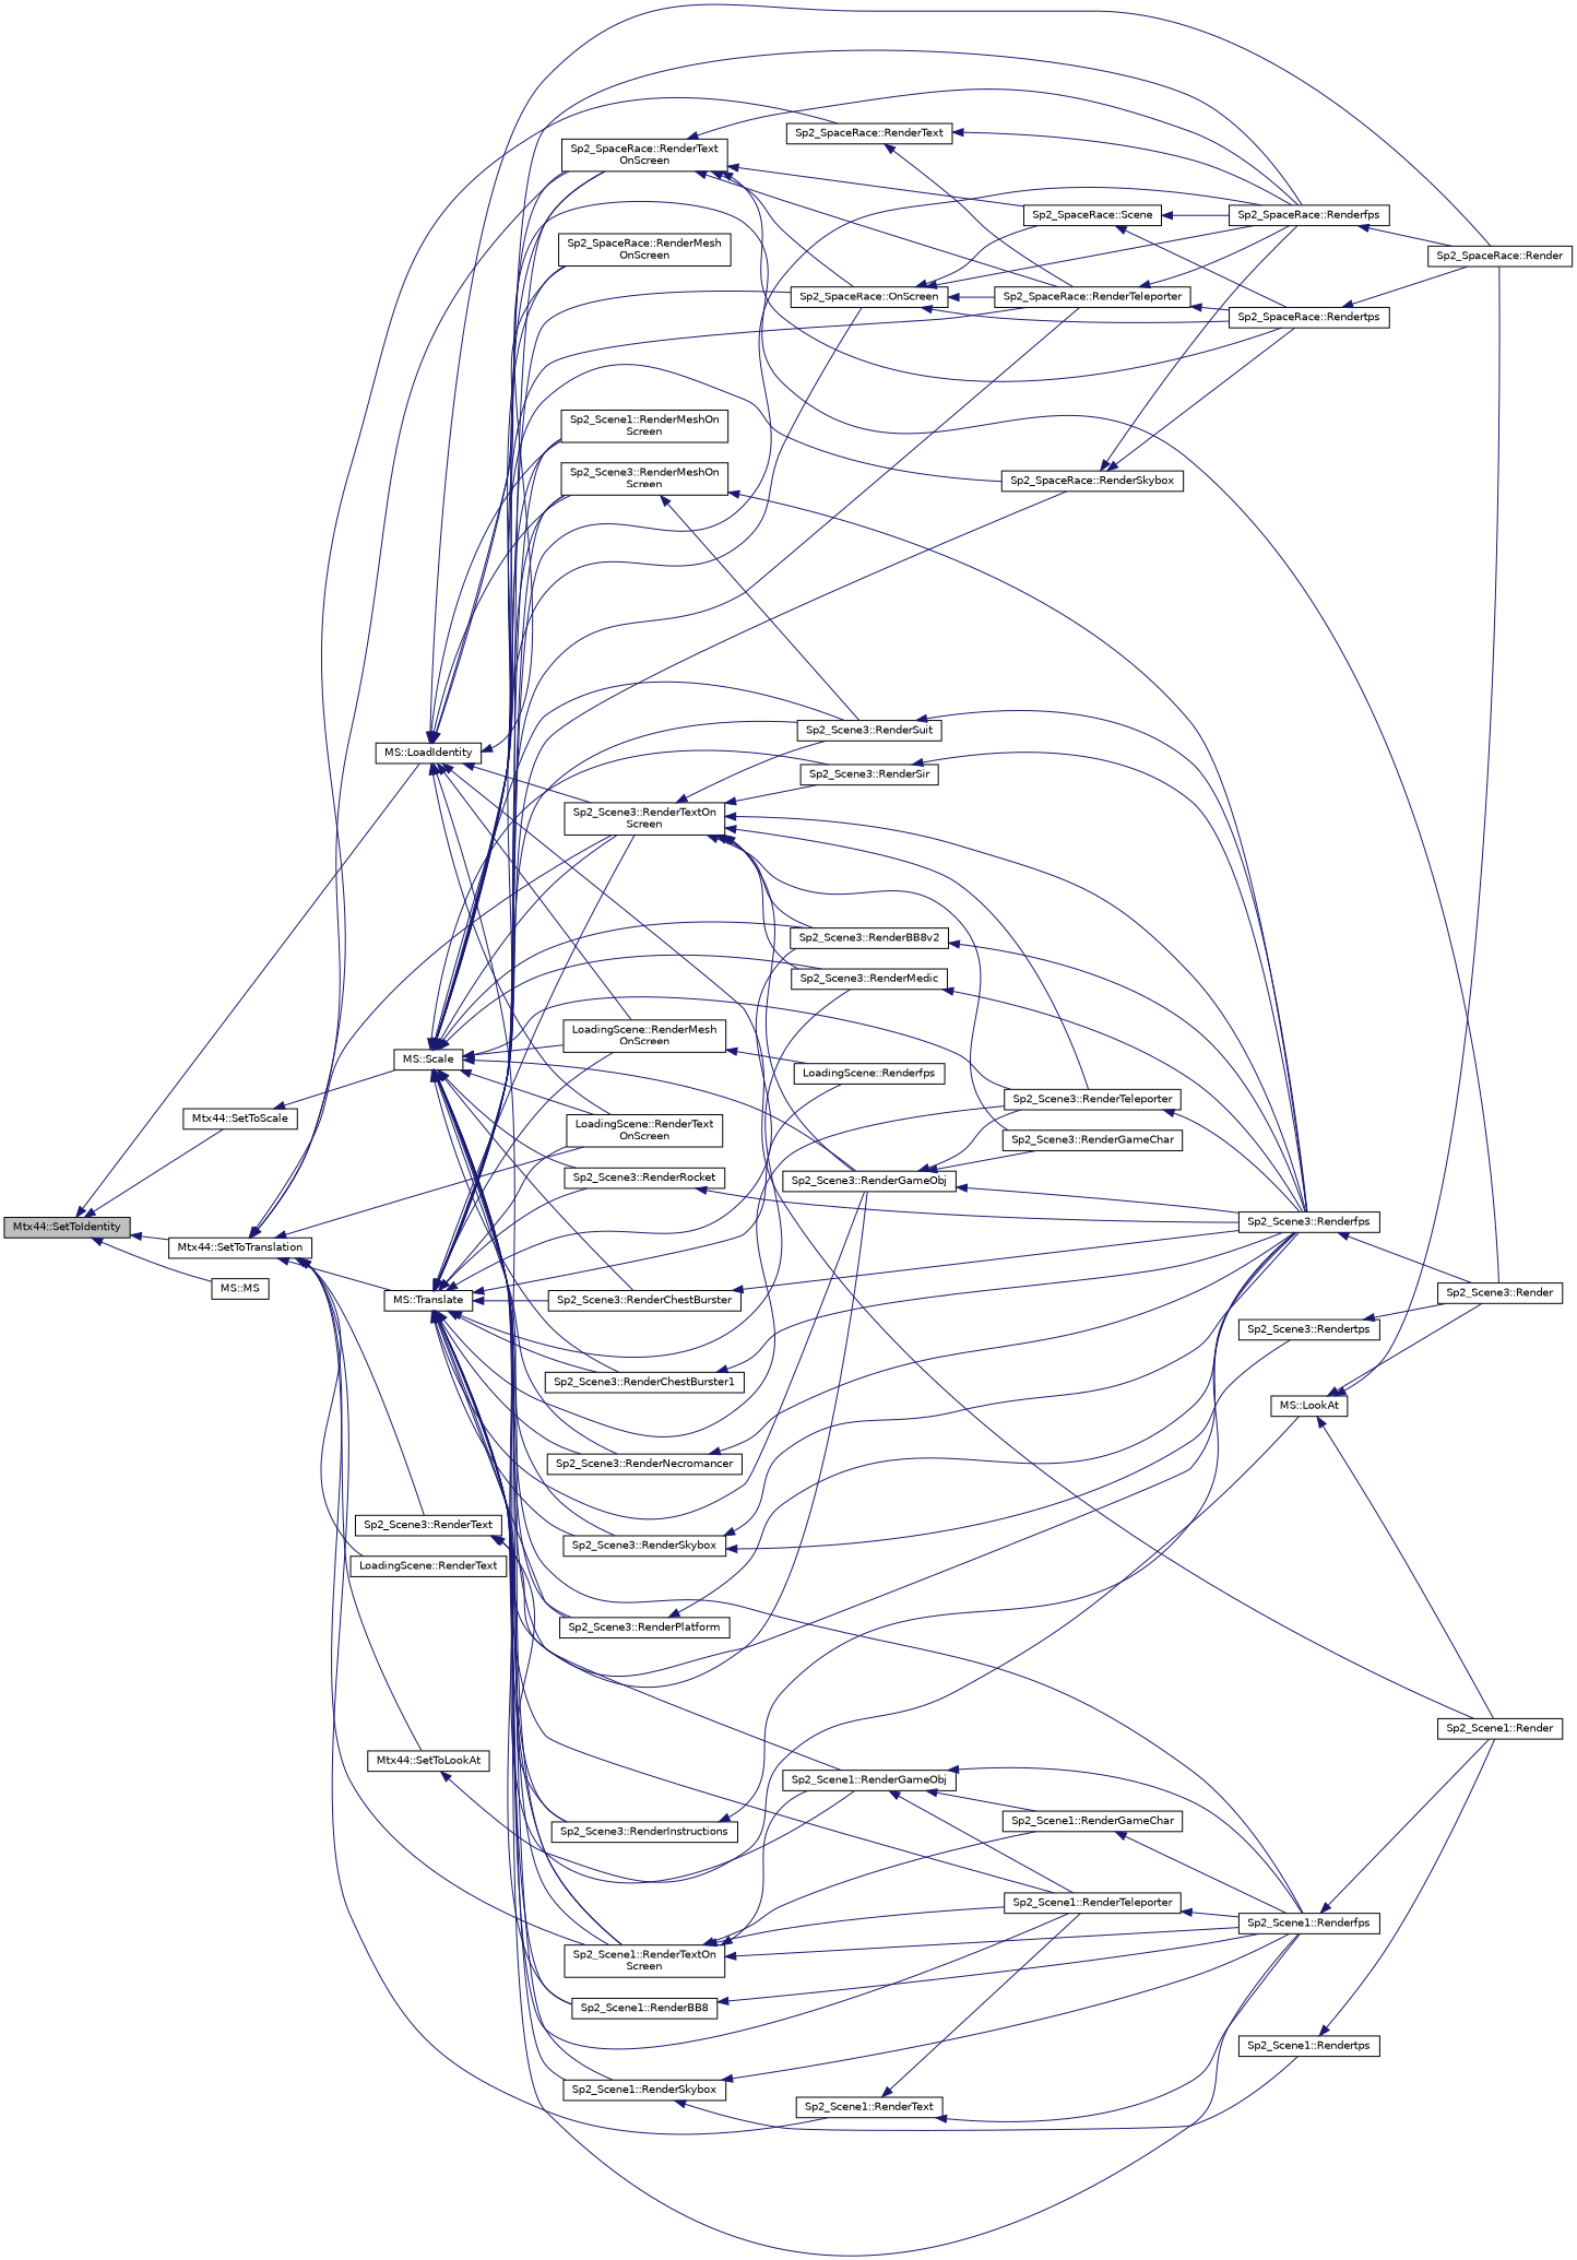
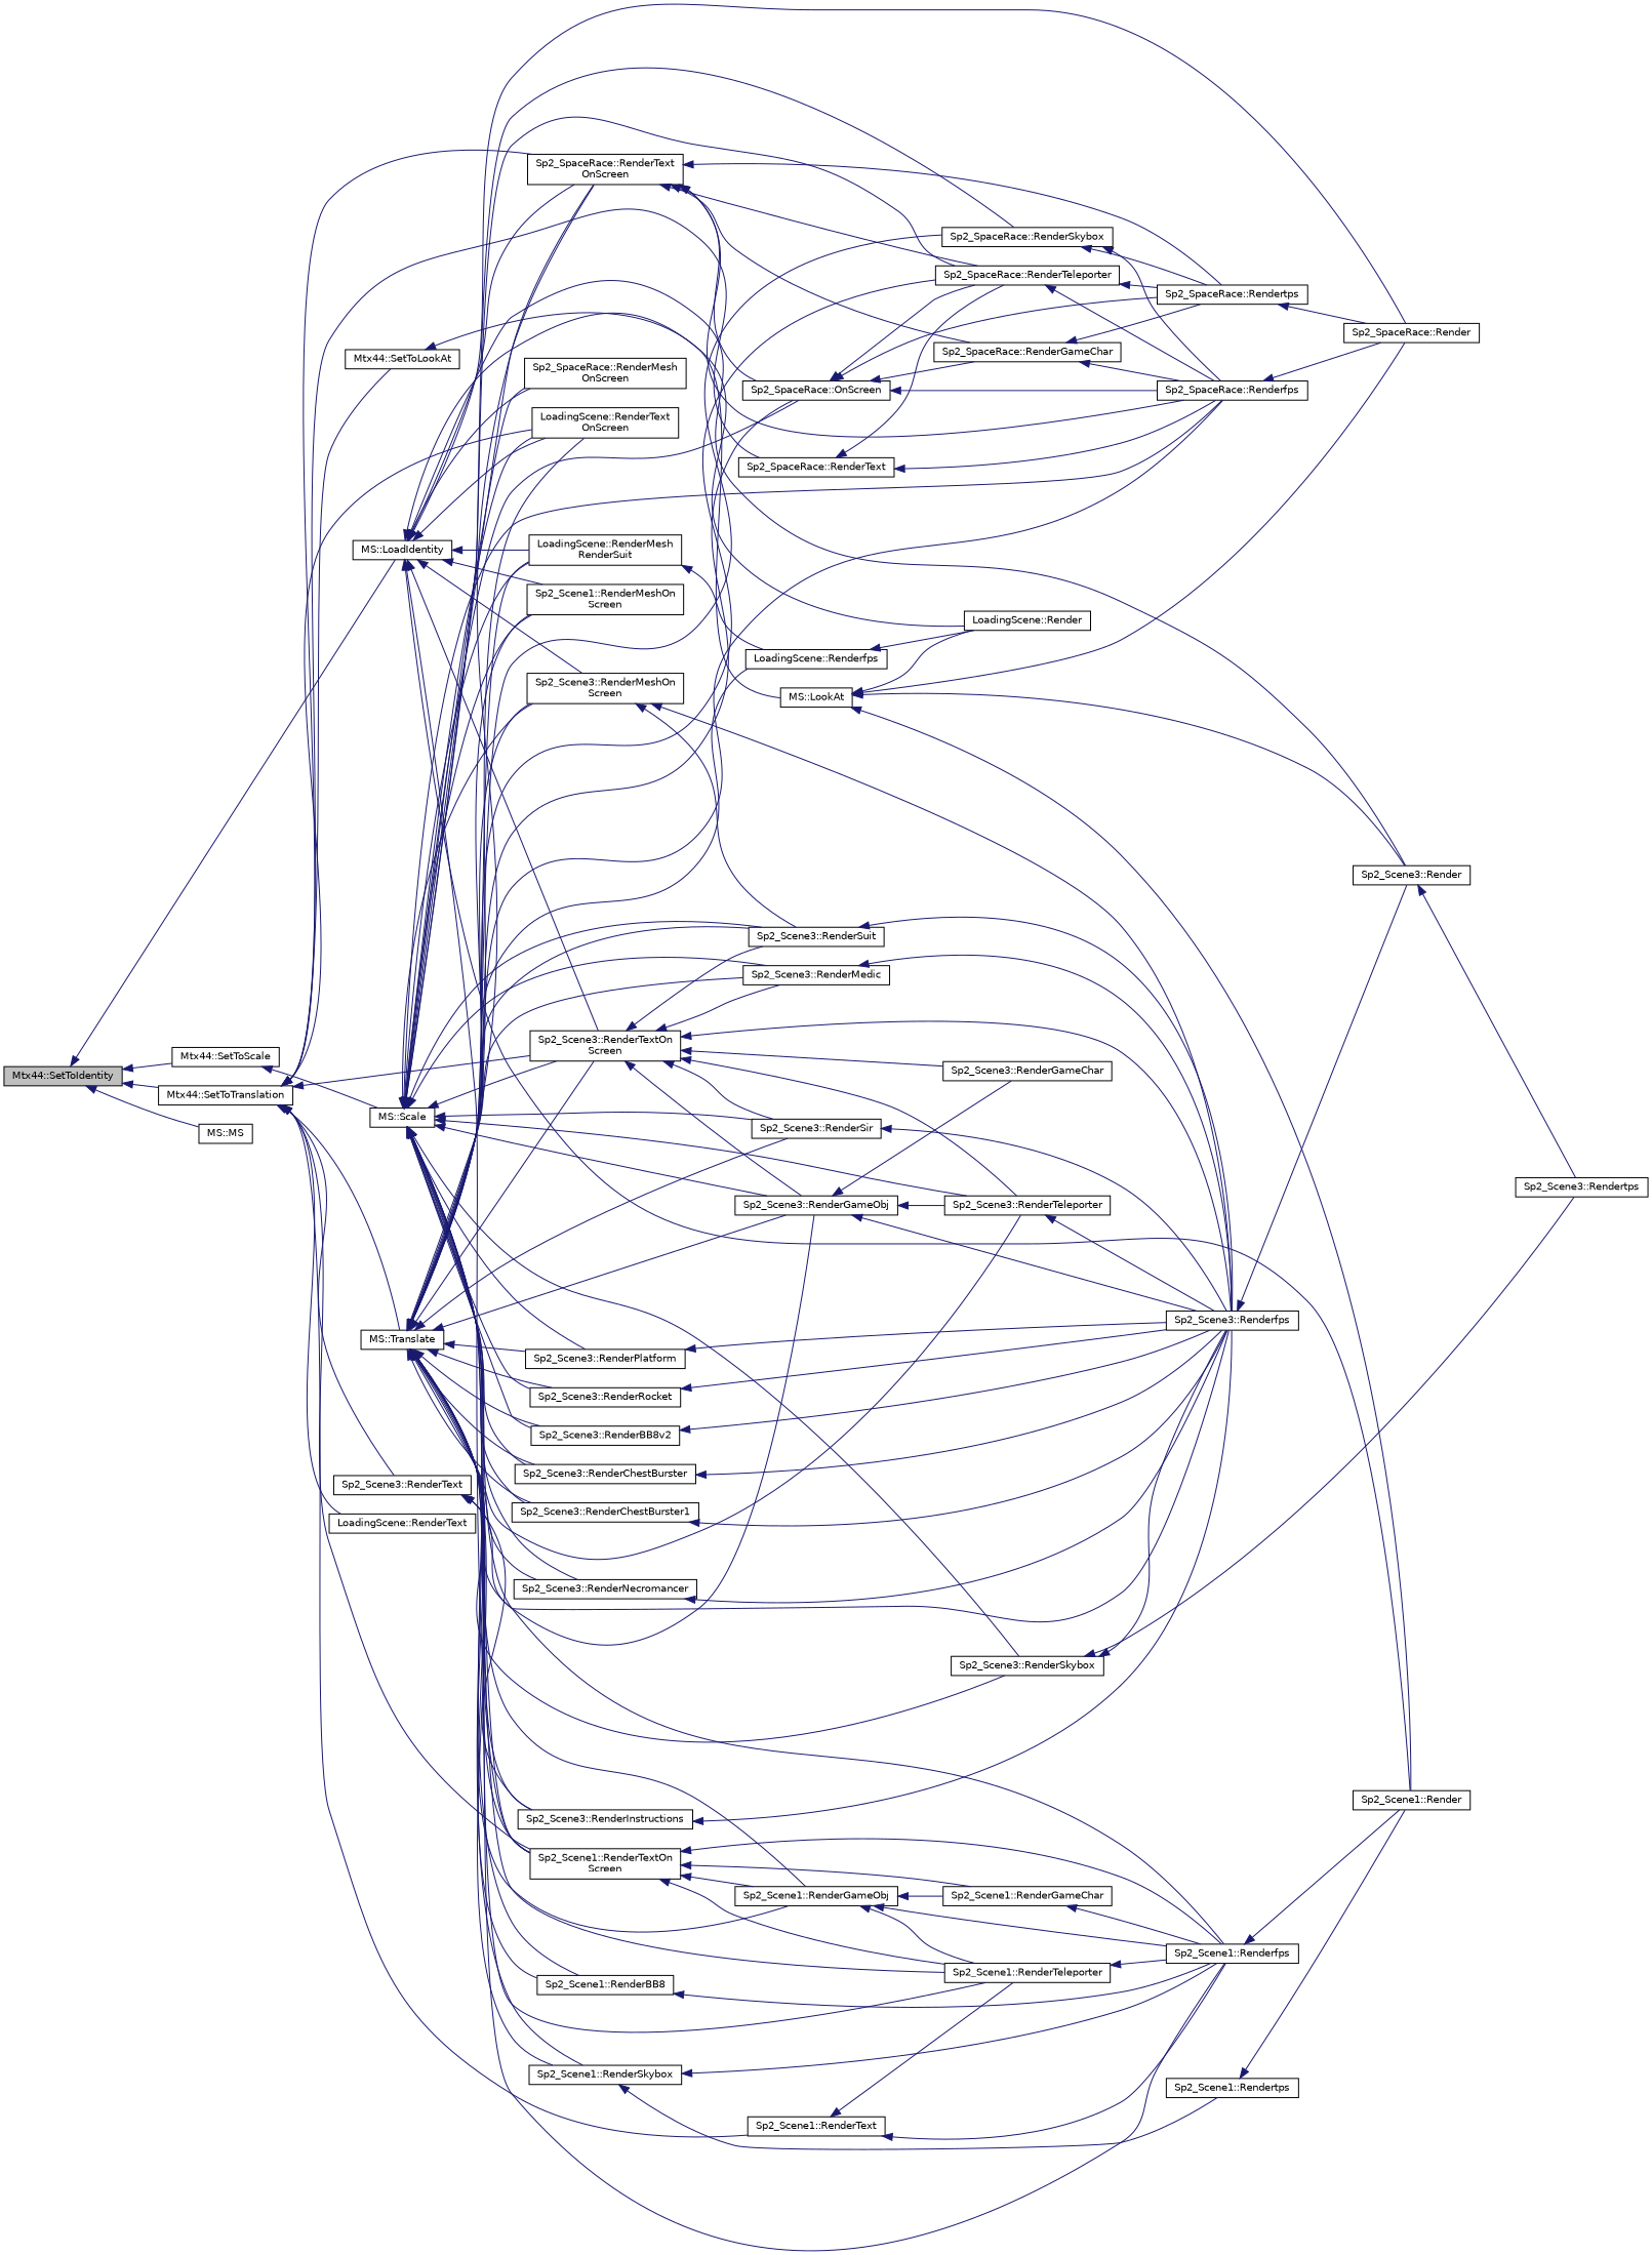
  digraph {
    rankdir=LR
    node [color=black fontname=Helvetica fontsize=10 shape=record]
    edge [color=midnightblue dir=back fontname=Helvetica fontsize=10 labelfontname=Helvetica labelfontsize=10 style=solid]
    n1 [fillcolor=grey75 fontcolor=black height=0.2 label="Mtx44::SetToIdentity" style=filled width=0.4]
    n2 [height=0.2 label="MS::LoadIdentity" width=0.4]
    n3 [height=0.2 label="MS::MS" width=0.4]
    n4 [height=0.2 label="Mtx44::SetToScale" width=0.4]
    n5 [height=0.2 label="Mtx44::SetToTranslation" width=0.4]
+   n6 [height=0.2 label="LoadingScene::Render" width=0.4]
    n7 [height=0.2 label="Sp2_Scene1::Render" width=0.4]
    n8 [height=0.2 label="Sp2_Scene3::Render" width=0.4]
    n9 [height=0.2 label="Sp2_SpaceRace::Render" width=0.4]
-   n10 [height=0.2 label="LoadingScene::RenderMesh\lOnScreen" width=0.4]
+   n10 [height=0.2 label="LoadingScene::RenderMesh\lRenderSuit" width=0.4]
    n11 [height=0.2 label="Sp2_Scene1::RenderMeshOn\lScreen" width=0.4]
    n12 [height=0.2 label="Sp2_SpaceRace::RenderMesh\lOnScreen" width=0.4]
    n13 [height=0.2 label="Sp2_Scene3::RenderMeshOn\lScreen" width=0.4]
    n14 [height=0.2 label="LoadingScene::RenderText\lOnScreen" width=0.4]
    n15 [height=0.2 label="Sp2_Scene1::RenderTextOn\lScreen" width=0.4]
    n16 [height=0.2 label="Sp2_SpaceRace::RenderText\lOnScreen" width=0.4]
    n17 [height=0.2 label="Sp2_Scene3::RenderTextOn\lScreen" width=0.4]
    n18 [height=0.2 label="MS::Scale" width=0.4]
    n19 [height=0.2 label="MS::Translate" width=0.4]
    n20 [height=0.2 label="Mtx44::SetToLookAt" width=0.4]
    n21 [height=0.2 label="LoadingScene::RenderText" width=0.4]
    n22 [height=0.2 label="Sp2_Scene1::RenderText" width=0.4]
    n23 [height=0.2 label="Sp2_Scene3::RenderText" width=0.4]
    n24 [height=0.2 label="Sp2_SpaceRace::RenderText" width=0.4]
    n25 [height=0.2 label="LoadingScene::Renderfps" width=0.4]
    n26 [height=0.2 label="Sp2_Scene3::RenderSuit" width=0.4]
    n27 [height=0.2 label="Sp2_Scene3::Renderfps" width=0.4]
    n28 [height=0.2 label="Sp2_Scene1::RenderGameObj" width=0.4]
    n29 [height=0.2 label="Sp2_Scene1::RenderTeleporter" width=0.4]
    n30 [height=0.2 label="Sp2_Scene1::Renderfps" width=0.4]
    n31 [height=0.2 label="Sp2_Scene1::RenderGameChar" width=0.4]
    n32 [height=0.2 label="Sp2_SpaceRace::OnScreen" width=0.4]
-   n33 [height=0.2 label="Sp2_SpaceRace::Scene" width=0.4]
+   n33 [height=0.2 label="Sp2_SpaceRace::RenderGameChar" width=0.4]
    n34 [height=0.2 label="Sp2_SpaceRace::Renderfps" width=0.4]
    n35 [height=0.2 label="Sp2_SpaceRace::Rendertps" width=0.4]
    n36 [height=0.2 label="Sp2_SpaceRace::RenderTeleporter" width=0.4]
    n37 [height=0.2 label="Sp2_Scene3::RenderGameObj" width=0.4]
    n38 [height=0.2 label="Sp2_Scene3::RenderGameChar" width=0.4]
    n39 [height=0.2 label="Sp2_Scene3::RenderTeleporter" width=0.4]
    n40 [height=0.2 label="Sp2_Scene3::RenderBB8v2" width=0.4]
    n41 [height=0.2 label="Sp2_Scene3::RenderSir" width=0.4]
    n42 [height=0.2 label="Sp2_Scene3::RenderMedic" width=0.4]
    n43 [height=0.2 label="Sp2_Scene1::RenderBB8" width=0.4]
    n44 [height=0.2 label="Sp2_Scene3::RenderChestBurster" width=0.4]
    n45 [height=0.2 label="Sp2_Scene3::RenderChestBurster1" width=0.4]
    n46 [height=0.2 label="Sp2_Scene3::RenderNecromancer" width=0.4]
    n47 [height=0.2 label="Sp2_Scene3::RenderPlatform" width=0.4]
    n48 [height=0.2 label="Sp2_Scene3::RenderRocket" width=0.4]
    n49 [height=0.2 label="Sp2_Scene1::RenderSkybox" width=0.4]
    n50 [height=0.2 label="Sp2_SpaceRace::RenderSkybox" width=0.4]
    n51 [height=0.2 label="Sp2_Scene3::RenderSkybox" width=0.4]
    n52 [height=0.2 label="Sp2_Scene1::Rendertps" width=0.4]
    n53 [height=0.2 label="Sp2_Scene3::Rendertps" width=0.4]
    n54 [height=0.2 label="Sp2_Scene3::RenderInstructions" width=0.4]
    n55 [height=0.2 label="MS::LookAt" width=0.4]
    n1 -> n2
    n1 -> n3
    n1 -> n4
    n1 -> n5
+   n2 -> n6
    n2 -> n7
    n2 -> n8
    n2 -> n9
    n2 -> n10
    n2 -> n11
    n2 -> n12
    n2 -> n13
    n2 -> n14
    n2 -> n15
    n2 -> n16
    n2 -> n17
    n4 -> n18
    n5 -> n14
    n5 -> n15
    n5 -> n16
    n5 -> n17
    n5 -> n19
    n5 -> n20
    n5 -> n21
    n5 -> n22
    n5 -> n23
    n5 -> n24
    n10 -> n25
    n13 -> n26
    n13 -> n27
    n15 -> n28
    n15 -> n29
    n15 -> n30
    n15 -> n31
    n16 -> n32
    n16 -> n33
    n16 -> n34
    n16 -> n35
    n16 -> n36
    n17 -> n26
    n17 -> n27
    n17 -> n37
    n17 -> n38
    n17 -> n39
-   n17 -> n40
    n17 -> n41
    n17 -> n42
    n18 -> n10
    n18 -> n11
    n18 -> n12
    n18 -> n13
    n18 -> n14
    n18 -> n15
    n18 -> n16
    n18 -> n17
    n18 -> n26
    n18 -> n28
    n18 -> n29
    n18 -> n30
    n18 -> n32
    n18 -> n34
    n18 -> n36
    n18 -> n37
    n18 -> n39
    n18 -> n40
    n18 -> n41
    n18 -> n42
    n18 -> n43
    n18 -> n44
    n18 -> n45
    n18 -> n46
    n18 -> n47
    n18 -> n48
    n18 -> n49
    n18 -> n50
    n18 -> n51
    n19 -> n10
    n19 -> n11
    n19 -> n13
    n19 -> n14
    n19 -> n15
    n19 -> n16
    n19 -> n17
    n19 -> n25
    n19 -> n26
    n19 -> n27
    n19 -> n28
    n19 -> n29
    n19 -> n30
    n19 -> n32
    n19 -> n34
    n19 -> n36
    n19 -> n37
    n19 -> n39
    n19 -> n40
+   n19 -> n41
    n19 -> n42
    n19 -> n43
    n19 -> n44
    n19 -> n45
    n19 -> n46
    n19 -> n47
    n19 -> n48
    n19 -> n49
    n19 -> n50
    n19 -> n51
    n19 -> n54
    n20 -> n55
    n22 -> n29
    n22 -> n30
    n23 -> n37
    n23 -> n54
    n24 -> n34
    n24 -> n36
+   n25 -> n6
    n26 -> n27
    n27 -> n8
    n28 -> n29
    n28 -> n30
    n28 -> n31
    n29 -> n30
    n30 -> n7
    n31 -> n30
    n32 -> n33
    n32 -> n34
    n32 -> n35
    n32 -> n36
    n33 -> n34
    n33 -> n35
    n34 -> n9
    n35 -> n9
    n36 -> n34
    n36 -> n35
    n37 -> n27
    n37 -> n38
    n37 -> n39
    n39 -> n27
    n40 -> n27
    n41 -> n27
    n42 -> n27
    n43 -> n30
    n44 -> n27
    n45 -> n27
    n46 -> n27
    n47 -> n27
    n48 -> n27
    n49 -> n30
    n49 -> n52
    n50 -> n34
    n50 -> n35
    n51 -> n27
    n51 -> n53
    n52 -> n7
-   n53 -> n8
+   n8 -> n53
    n54 -> n27
+   n55 -> n6
    n55 -> n7
    n55 -> n8
    n55 -> n9
  }
